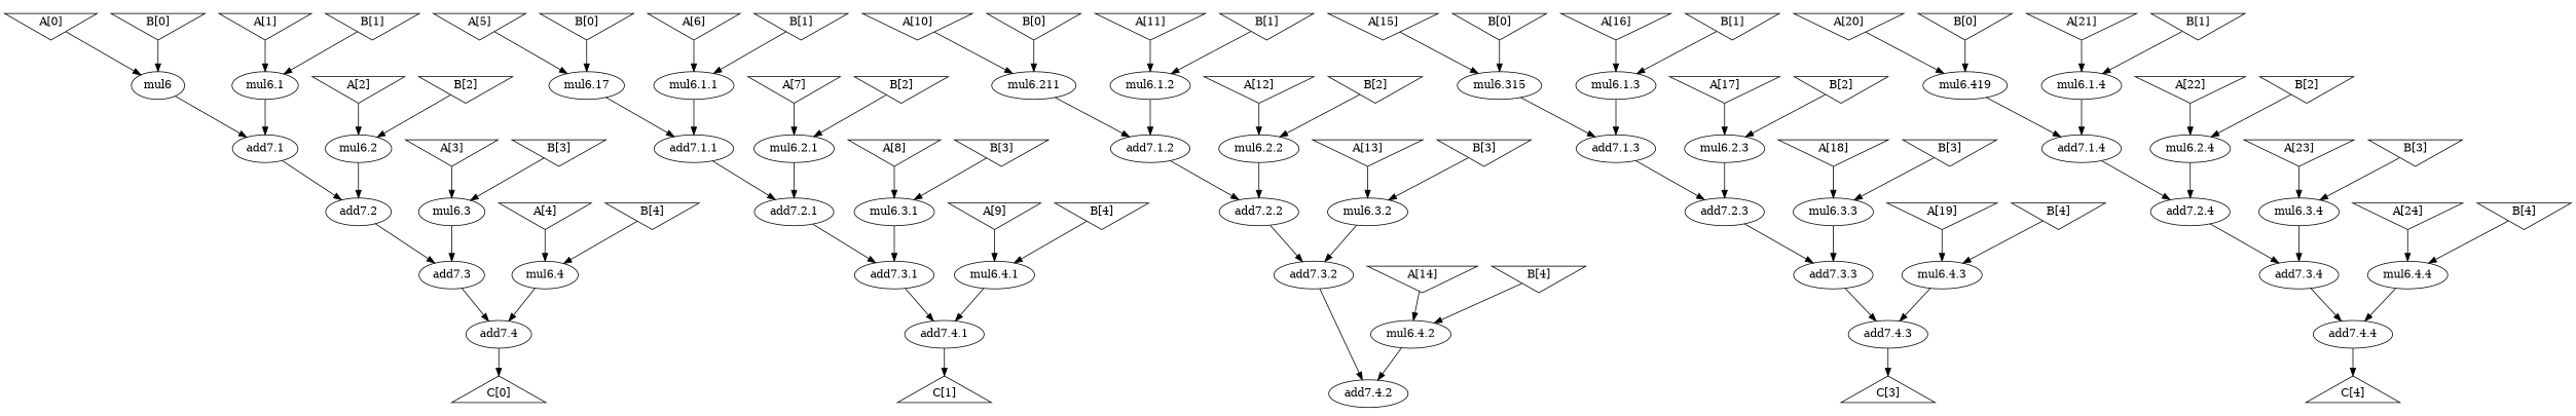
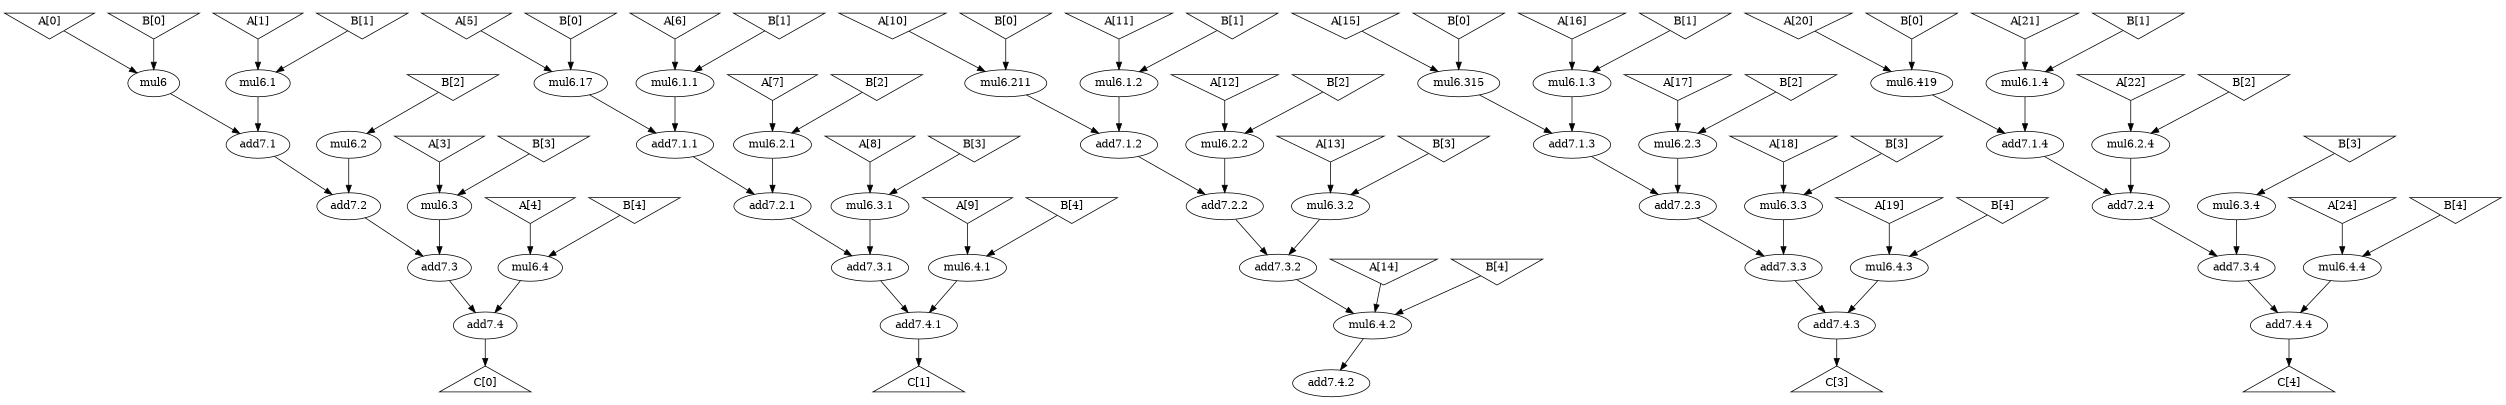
  digraph {
    node [shape=invtriangle]
    n1 [label="A[0]"]
    n2 [label=mul6 shape=ellipse]
    n3 [label="add7.1" shape=ellipse]
    n4 [label="B[0]"]
    n5 [label="add7.2" shape=ellipse]
    n6 [label="A[1]"]
    n7 [label="mul6.1" shape=ellipse]
    n8 [label="B[1]"]
    n9 [label="add7.3" shape=ellipse]
-   n10 [label="A[2]"]
    n11 [label="mul6.2" shape=ellipse]
    n12 [label="B[2]"]
    n13 [label="add7.4" shape=ellipse]
    n14 [label="A[3]"]
    n15 [label="mul6.3" shape=ellipse]
    n16 [label="B[3]"]
    n17 [label="C[0]" shape=triangle]
    n18 [label="A[4]"]
    n19 [label="mul6.4" shape=ellipse]
    n20 [label="B[4]"]
    n21 [label="A[5]"]
    n22 [label="mul6.17" shape=ellipse]
    n23 [label="add7.1.1" shape=ellipse]
    n24 [label="B[0]"]
    n25 [label="add7.2.1" shape=ellipse]
    n26 [label="A[6]"]
    n27 [label="mul6.1.1" shape=ellipse]
    n28 [label="B[1]"]
    n29 [label="add7.3.1" shape=ellipse]
    n30 [label="A[7]"]
    n31 [label="mul6.2.1" shape=ellipse]
    n32 [label="B[2]"]
    n33 [label="add7.4.1" shape=ellipse]
    n34 [label="A[8]"]
    n35 [label="mul6.3.1" shape=ellipse]
    n36 [label="B[3]"]
    n37 [label="C[1]" shape=triangle]
    n38 [label="A[9]"]
    n39 [label="mul6.4.1" shape=ellipse]
    n40 [label="B[4]"]
    n41 [label="A[10]"]
    n42 [label="mul6.211" shape=ellipse]
    n43 [label="add7.1.2" shape=ellipse]
    n44 [label="B[0]"]
    n45 [label="add7.2.2" shape=ellipse]
    n46 [label="A[11]"]
    n47 [label="mul6.1.2" shape=ellipse]
    n48 [label="B[1]"]
    n49 [label="add7.3.2" shape=ellipse]
    n50 [label="A[12]"]
    n51 [label="mul6.2.2" shape=ellipse]
    n52 [label="B[2]"]
    n53 [label="add7.4.2" shape=ellipse]
    n54 [label="A[13]"]
    n55 [label="mul6.3.2" shape=ellipse]
    n56 [label="B[3]"]
    n57 [label="A[14]"]
    n58 [label="mul6.4.2" shape=ellipse]
    n59 [label="B[4]"]
    n60 [label="A[15]"]
    n61 [label="mul6.315" shape=ellipse]
    n62 [label="add7.1.3" shape=ellipse]
    n63 [label="B[0]"]
    n64 [label="add7.2.3" shape=ellipse]
    n65 [label="A[16]"]
    n66 [label="mul6.1.3" shape=ellipse]
    n67 [label="B[1]"]
    n68 [label="add7.3.3" shape=ellipse]
    n69 [label="A[17]"]
    n70 [label="mul6.2.3" shape=ellipse]
    n71 [label="B[2]"]
    n72 [label="add7.4.3" shape=ellipse]
    n73 [label="A[18]"]
    n74 [label="mul6.3.3" shape=ellipse]
    n75 [label="B[3]"]
    n76 [label="C[3]" shape=triangle]
    n77 [label="A[19]"]
    n78 [label="mul6.4.3" shape=ellipse]
    n79 [label="B[4]"]
    n80 [label="A[20]"]
    n81 [label="mul6.419" shape=ellipse]
    n82 [label="add7.1.4" shape=ellipse]
    n83 [label="B[0]"]
    n84 [label="add7.2.4" shape=ellipse]
    n85 [label="A[21]"]
    n86 [label="mul6.1.4" shape=ellipse]
    n87 [label="B[1]"]
    n88 [label="add7.3.4" shape=ellipse]
    n89 [label="A[22]"]
    n90 [label="mul6.2.4" shape=ellipse]
    n91 [label="B[2]"]
    n92 [label="add7.4.4" shape=ellipse]
-   n93 [label="A[23]"]
    n94 [label="mul6.3.4" shape=ellipse]
    n95 [label="B[3]"]
    n96 [label="C[4]" shape=triangle]
    n97 [label="A[24]"]
    n98 [label="mul6.4.4" shape=ellipse]
    n99 [label="B[4]"]
    n1 -> n2
    n2 -> n3
    n3 -> n5
    n4 -> n2
    n5 -> n9
    n6 -> n7
    n7 -> n3
    n8 -> n7
    n9 -> n13
-   n10 -> n11
    n11 -> n5
    n12 -> n11
    n13 -> n17
    n14 -> n15
    n15 -> n9
    n16 -> n15
    n18 -> n19
    n19 -> n13
    n20 -> n19
    n21 -> n22
    n22 -> n23
    n23 -> n25
    n24 -> n22
    n25 -> n29
    n26 -> n27
    n27 -> n23
    n28 -> n27
    n29 -> n33
    n30 -> n31
    n31 -> n25
    n32 -> n31
    n33 -> n37
    n34 -> n35
    n35 -> n29
    n36 -> n35
    n38 -> n39
    n39 -> n33
    n40 -> n39
    n41 -> n42
    n42 -> n43
    n43 -> n45
    n44 -> n42
    n45 -> n49
    n46 -> n47
    n47 -> n43
    n48 -> n47
-   n49 -> n53
+   n49 -> n58
    n50 -> n51
    n51 -> n45
    n52 -> n51
    n54 -> n55
    n55 -> n49
    n56 -> n55
    n57 -> n58
    n58 -> n53
    n59 -> n58
    n60 -> n61
    n61 -> n62
    n62 -> n64
    n63 -> n61
    n64 -> n68
    n65 -> n66
    n66 -> n62
    n67 -> n66
    n68 -> n72
    n69 -> n70
    n70 -> n64
    n71 -> n70
    n72 -> n76
    n73 -> n74
    n74 -> n68
    n75 -> n74
    n77 -> n78
    n78 -> n72
    n79 -> n78
    n80 -> n81
    n81 -> n82
    n82 -> n84
    n83 -> n81
    n84 -> n88
    n85 -> n86
    n86 -> n82
    n87 -> n86
    n88 -> n92
    n89 -> n90
    n90 -> n84
    n91 -> n90
    n92 -> n96
-   n93 -> n94
    n94 -> n88
    n95 -> n94
    n97 -> n98
    n98 -> n92
    n99 -> n98
  }
